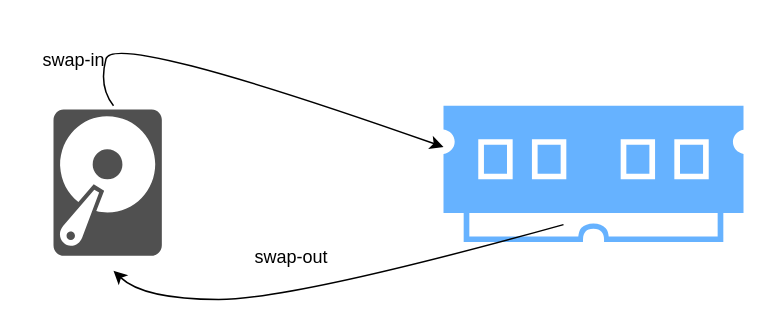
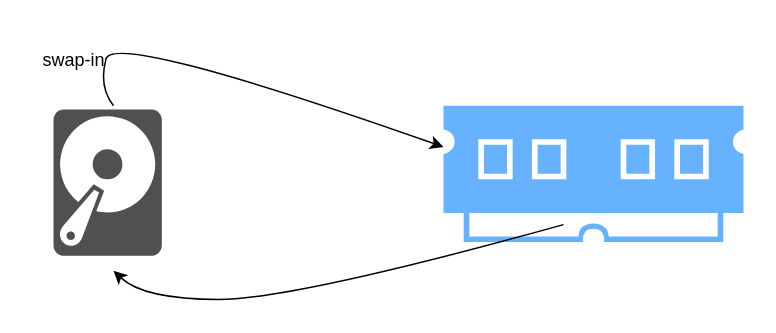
  <mxCell id="0" />
  <mxCell id="1" parent="0" />
  <mxCell id="2" value="" style="sketch=0;pointerEvents=1;shadow=0;dashed=0;html=1;strokeColor=none;fillColor=#66B2FF;labelPosition=center;verticalLabelPosition=bottom;verticalAlign=top;align=center;outlineConnect=0;shape=mxgraph.veeam2.ram;" vertex="1" parent="1"><mxGeometry x="295" y="70" width="200" height="90.75" as="geometry" /></mxCell>
  <mxCell id="3" value="" style="sketch=0;pointerEvents=1;shadow=0;dashed=0;html=1;strokeColor=none;fillColor=#505050;labelPosition=center;verticalLabelPosition=bottom;verticalAlign=top;outlineConnect=0;align=center;shape=mxgraph.office.devices.hard_disk;" vertex="1" parent="1"><mxGeometry x="35" y="72.5" width="72.22" height="97.5" as="geometry" /></mxCell>
  <mxCell id="4" value="" style="curved=1;endArrow=classic;html=1;rounded=0;" edge="1" parent="1"><mxGeometry width="50" height="50" relative="1" as="geometry"><mxPoint x="75" y="70" as="sourcePoint" /><mxPoint x="295" y="97.5" as="targetPoint" /><Array as="points"><mxPoint x="65" y="57.5" /><mxPoint x="75" y="20" /></Array></mxGeometry></mxCell>
  <mxCell id="5" value="" style="curved=1;endArrow=classic;html=1;rounded=0;" edge="1" parent="1"><mxGeometry width="50" height="50" relative="1" as="geometry"><mxPoint x="375" y="149.25" as="sourcePoint" /><mxPoint x="75" y="180" as="targetPoint" /><Array as="points"><mxPoint x="195" y="199.25" /><mxPoint x="95" y="199" /></Array></mxGeometry></mxCell>
  <mxCell id="6" value="swap-in&amp;nbsp;" style="text;html=1;align=center;verticalAlign=middle;resizable=0;points=[];autosize=1;strokeColor=none;fillColor=none;" vertex="1" parent="1"><mxGeometry x="20" y="30" width="60" height="20" as="geometry" /></mxCell>
- <mxCell id="7" value="swap-out&amp;nbsp;" style="text;html=1;align=center;verticalAlign=middle;resizable=0;points=[];autosize=1;strokeColor=none;fillColor=none;" vertex="1" parent="1"><mxGeometry x="160" y="160.75" width="70" height="20" as="geometry" /></mxCell>
